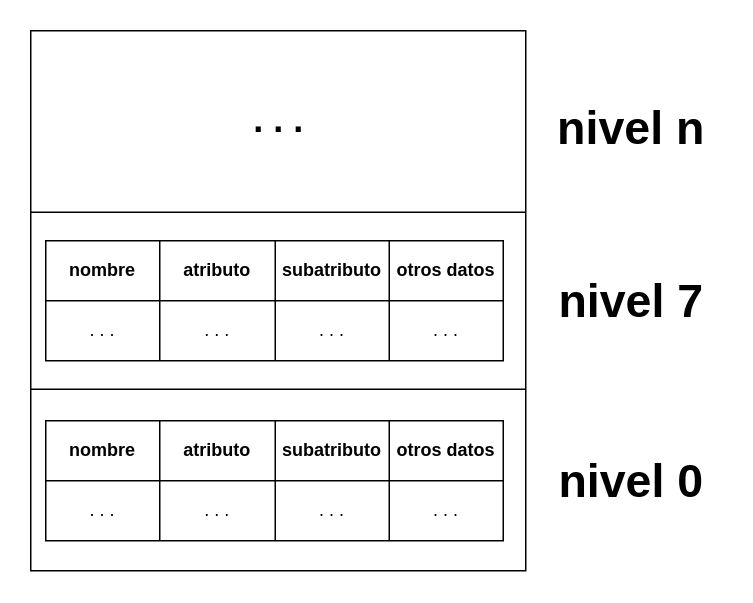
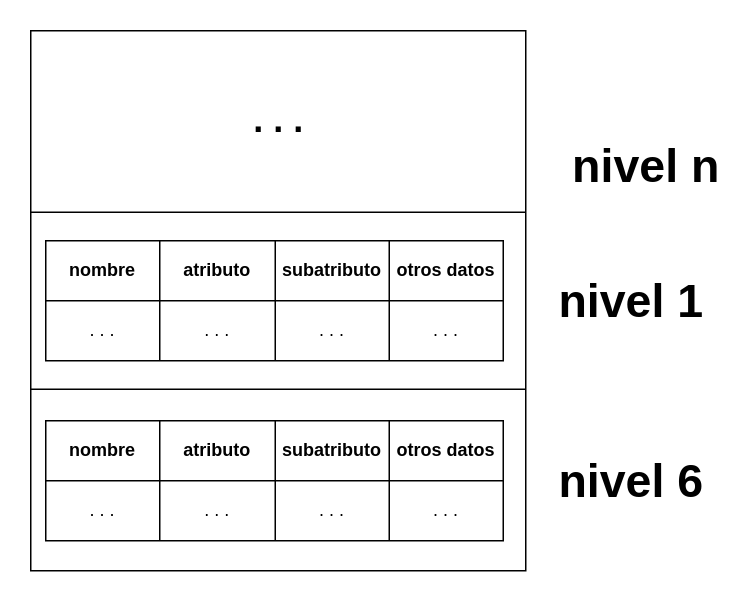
  <mxCell id="0" />
  <mxCell id="1" parent="0" />
  <mxCell id="2" value="" style="shape=table;startSize=0;container=1;collapsible=0;childLayout=tableLayout;movable=0;resizable=0;rotatable=0;deletable=0;editable=0;locked=1;connectable=0;" vertex="1" parent="1"><mxGeometry x="20" y="20" width="330" height="360" as="geometry" /></mxCell>
  <mxCell id="3" value="" style="shape=tableRow;horizontal=0;startSize=0;swimlaneHead=0;swimlaneBody=0;strokeColor=inherit;top=0;left=0;bottom=0;right=0;collapsible=0;dropTarget=0;fillColor=none;points=[[0,0.5],[1,0.5]];portConstraint=eastwest;" vertex="1" parent="2"><mxGeometry width="330" height="121" as="geometry" /></mxCell>
  <mxCell id="4" value="" style="shape=partialRectangle;html=1;whiteSpace=wrap;connectable=0;strokeColor=inherit;overflow=hidden;fillColor=none;top=0;left=0;bottom=0;right=0;pointerEvents=1;movable=0;resizable=0;rotatable=0;deletable=0;editable=0;locked=1;" vertex="1" parent="3"><mxGeometry width="330" height="121" as="geometry"><mxRectangle width="330" height="121" as="alternateBounds" /></mxGeometry></mxCell>
  <mxCell id="5" value="" style="shape=tableRow;horizontal=0;startSize=0;swimlaneHead=0;swimlaneBody=0;strokeColor=inherit;top=0;left=0;bottom=0;right=0;collapsible=0;dropTarget=0;fillColor=none;points=[[0,0.5],[1,0.5]];portConstraint=eastwest;" vertex="1" parent="2"><mxGeometry y="121" width="330" height="118" as="geometry" /></mxCell>
  <mxCell id="6" value="" style="shape=partialRectangle;html=1;whiteSpace=wrap;connectable=0;strokeColor=inherit;overflow=hidden;fillColor=none;top=0;left=0;bottom=0;right=0;pointerEvents=1;" vertex="1" parent="5"><mxGeometry width="330" height="118" as="geometry"><mxRectangle width="330" height="118" as="alternateBounds" /></mxGeometry></mxCell>
  <mxCell id="7" value="" style="shape=tableRow;horizontal=0;startSize=0;swimlaneHead=0;swimlaneBody=0;strokeColor=inherit;top=0;left=0;bottom=0;right=0;collapsible=0;dropTarget=0;fillColor=none;points=[[0,0.5],[1,0.5]];portConstraint=eastwest;" vertex="1" parent="2"><mxGeometry y="239" width="330" height="121" as="geometry" /></mxCell>
  <mxCell id="8" value="" style="shape=partialRectangle;html=1;whiteSpace=wrap;connectable=0;strokeColor=inherit;overflow=hidden;fillColor=none;top=0;left=0;bottom=0;right=0;pointerEvents=1;" vertex="1" parent="7"><mxGeometry width="330" height="121" as="geometry"><mxRectangle width="330" height="121" as="alternateBounds" /></mxGeometry></mxCell>
  <mxCell id="9" value="" style="shape=table;startSize=0;container=1;collapsible=0;childLayout=tableLayout;" vertex="1" parent="1"><mxGeometry x="30" y="280" width="305" height="80" as="geometry" /></mxCell>
  <mxCell id="10" value="" style="shape=tableRow;horizontal=0;startSize=0;swimlaneHead=0;swimlaneBody=0;strokeColor=inherit;top=0;left=0;bottom=0;right=0;collapsible=0;dropTarget=0;fillColor=none;points=[[0,0.5],[1,0.5]];portConstraint=eastwest;" vertex="1" parent="9"><mxGeometry width="305" height="40" as="geometry" /></mxCell>
  <mxCell id="11" value="&lt;b&gt;nombre&lt;/b&gt;" style="shape=partialRectangle;html=1;whiteSpace=wrap;connectable=0;strokeColor=inherit;overflow=hidden;fillColor=none;top=0;left=0;bottom=0;right=0;pointerEvents=1;" vertex="1" parent="10"><mxGeometry width="76" height="40" as="geometry"><mxRectangle width="76" height="40" as="alternateBounds" /></mxGeometry></mxCell>
  <mxCell id="12" value="&lt;b&gt;atributo&lt;/b&gt;" style="shape=partialRectangle;html=1;whiteSpace=wrap;connectable=0;strokeColor=inherit;overflow=hidden;fillColor=none;top=0;left=0;bottom=0;right=0;pointerEvents=1;" vertex="1" parent="10"><mxGeometry x="76" width="77" height="40" as="geometry"><mxRectangle width="77" height="40" as="alternateBounds" /></mxGeometry></mxCell>
  <mxCell id="13" value="&lt;b&gt;subatributo&lt;/b&gt;" style="shape=partialRectangle;html=1;whiteSpace=wrap;connectable=0;strokeColor=inherit;overflow=hidden;fillColor=none;top=0;left=0;bottom=0;right=0;pointerEvents=1;" vertex="1" parent="10"><mxGeometry x="153" width="76" height="40" as="geometry"><mxRectangle width="76" height="40" as="alternateBounds" /></mxGeometry></mxCell>
  <mxCell id="14" value="&lt;b&gt;otros datos&lt;/b&gt;" style="shape=partialRectangle;html=1;whiteSpace=wrap;connectable=0;strokeColor=inherit;overflow=hidden;fillColor=none;top=0;left=0;bottom=0;right=0;pointerEvents=1;" vertex="1" parent="10"><mxGeometry x="229" width="76" height="40" as="geometry"><mxRectangle width="76" height="40" as="alternateBounds" /></mxGeometry></mxCell>
  <mxCell id="15" style="shape=tableRow;horizontal=0;startSize=0;swimlaneHead=0;swimlaneBody=0;strokeColor=inherit;top=0;left=0;bottom=0;right=0;collapsible=0;dropTarget=0;fillColor=none;points=[[0,0.5],[1,0.5]];portConstraint=eastwest;" vertex="1" parent="9"><mxGeometry y="40" width="305" height="40" as="geometry" /></mxCell>
  <mxCell id="16" value=". . ." style="shape=partialRectangle;html=1;whiteSpace=wrap;connectable=0;strokeColor=inherit;overflow=hidden;fillColor=none;top=0;left=0;bottom=0;right=0;pointerEvents=1;" vertex="1" parent="15"><mxGeometry width="76" height="40" as="geometry"><mxRectangle width="76" height="40" as="alternateBounds" /></mxGeometry></mxCell>
  <mxCell id="17" value=". . ." style="shape=partialRectangle;html=1;whiteSpace=wrap;connectable=0;strokeColor=inherit;overflow=hidden;fillColor=none;top=0;left=0;bottom=0;right=0;pointerEvents=1;" vertex="1" parent="15"><mxGeometry x="76" width="77" height="40" as="geometry"><mxRectangle width="77" height="40" as="alternateBounds" /></mxGeometry></mxCell>
  <mxCell id="18" value=". . ." style="shape=partialRectangle;html=1;whiteSpace=wrap;connectable=0;strokeColor=inherit;overflow=hidden;fillColor=none;top=0;left=0;bottom=0;right=0;pointerEvents=1;" vertex="1" parent="15"><mxGeometry x="153" width="76" height="40" as="geometry"><mxRectangle width="76" height="40" as="alternateBounds" /></mxGeometry></mxCell>
  <mxCell id="19" value=". . ." style="shape=partialRectangle;html=1;whiteSpace=wrap;connectable=0;strokeColor=inherit;overflow=hidden;fillColor=none;top=0;left=0;bottom=0;right=0;pointerEvents=1;" vertex="1" parent="15"><mxGeometry x="229" width="76" height="40" as="geometry"><mxRectangle width="76" height="40" as="alternateBounds" /></mxGeometry></mxCell>
  <mxCell id="20" value="" style="shape=table;startSize=0;container=1;collapsible=0;childLayout=tableLayout;" vertex="1" parent="1"><mxGeometry x="30" y="160" width="305" height="80" as="geometry" /></mxCell>
  <mxCell id="21" value="" style="shape=tableRow;horizontal=0;startSize=0;swimlaneHead=0;swimlaneBody=0;strokeColor=inherit;top=0;left=0;bottom=0;right=0;collapsible=0;dropTarget=0;fillColor=none;points=[[0,0.5],[1,0.5]];portConstraint=eastwest;" vertex="1" parent="20"><mxGeometry width="305" height="40" as="geometry" /></mxCell>
  <mxCell id="22" value="&lt;b&gt;nombre&lt;/b&gt;" style="shape=partialRectangle;html=1;whiteSpace=wrap;connectable=0;strokeColor=inherit;overflow=hidden;fillColor=none;top=0;left=0;bottom=0;right=0;pointerEvents=1;" vertex="1" parent="21"><mxGeometry width="76" height="40" as="geometry"><mxRectangle width="76" height="40" as="alternateBounds" /></mxGeometry></mxCell>
  <mxCell id="23" value="&lt;b&gt;atributo&lt;/b&gt;" style="shape=partialRectangle;html=1;whiteSpace=wrap;connectable=0;strokeColor=inherit;overflow=hidden;fillColor=none;top=0;left=0;bottom=0;right=0;pointerEvents=1;" vertex="1" parent="21"><mxGeometry x="76" width="77" height="40" as="geometry"><mxRectangle width="77" height="40" as="alternateBounds" /></mxGeometry></mxCell>
  <mxCell id="24" value="&lt;b&gt;subatributo&lt;/b&gt;" style="shape=partialRectangle;html=1;whiteSpace=wrap;connectable=0;strokeColor=inherit;overflow=hidden;fillColor=none;top=0;left=0;bottom=0;right=0;pointerEvents=1;" vertex="1" parent="21"><mxGeometry x="153" width="76" height="40" as="geometry"><mxRectangle width="76" height="40" as="alternateBounds" /></mxGeometry></mxCell>
  <mxCell id="25" value="&lt;b&gt;otros datos&lt;/b&gt;" style="shape=partialRectangle;html=1;whiteSpace=wrap;connectable=0;strokeColor=inherit;overflow=hidden;fillColor=none;top=0;left=0;bottom=0;right=0;pointerEvents=1;" vertex="1" parent="21"><mxGeometry x="229" width="76" height="40" as="geometry"><mxRectangle width="76" height="40" as="alternateBounds" /></mxGeometry></mxCell>
  <mxCell id="26" style="shape=tableRow;horizontal=0;startSize=0;swimlaneHead=0;swimlaneBody=0;strokeColor=inherit;top=0;left=0;bottom=0;right=0;collapsible=0;dropTarget=0;fillColor=none;points=[[0,0.5],[1,0.5]];portConstraint=eastwest;" vertex="1" parent="20"><mxGeometry y="40" width="305" height="40" as="geometry" /></mxCell>
  <mxCell id="27" value=". . ." style="shape=partialRectangle;html=1;whiteSpace=wrap;connectable=0;strokeColor=inherit;overflow=hidden;fillColor=none;top=0;left=0;bottom=0;right=0;pointerEvents=1;" vertex="1" parent="26"><mxGeometry width="76" height="40" as="geometry"><mxRectangle width="76" height="40" as="alternateBounds" /></mxGeometry></mxCell>
  <mxCell id="28" value=". . ." style="shape=partialRectangle;html=1;whiteSpace=wrap;connectable=0;strokeColor=inherit;overflow=hidden;fillColor=none;top=0;left=0;bottom=0;right=0;pointerEvents=1;" vertex="1" parent="26"><mxGeometry x="76" width="77" height="40" as="geometry"><mxRectangle width="77" height="40" as="alternateBounds" /></mxGeometry></mxCell>
  <mxCell id="29" value=". . ." style="shape=partialRectangle;html=1;whiteSpace=wrap;connectable=0;strokeColor=inherit;overflow=hidden;fillColor=none;top=0;left=0;bottom=0;right=0;pointerEvents=1;" vertex="1" parent="26"><mxGeometry x="153" width="76" height="40" as="geometry"><mxRectangle width="76" height="40" as="alternateBounds" /></mxGeometry></mxCell>
  <mxCell id="30" value=". . ." style="shape=partialRectangle;html=1;whiteSpace=wrap;connectable=0;strokeColor=inherit;overflow=hidden;fillColor=none;top=0;left=0;bottom=0;right=0;pointerEvents=1;" vertex="1" parent="26"><mxGeometry x="229" width="76" height="40" as="geometry"><mxRectangle width="76" height="40" as="alternateBounds" /></mxGeometry></mxCell>
  <mxCell id="31" value="&lt;font style=&quot;font-size: 24px;&quot;&gt;&lt;b&gt;. . .&lt;/b&gt;&lt;/font&gt;" style="text;html=1;align=center;verticalAlign=middle;resizable=0;points=[];autosize=1;strokeColor=none;fillColor=none;" vertex="1" parent="1"><mxGeometry x="155" y="60" width="60" height="40" as="geometry" /></mxCell>
- <mxCell id="32" value="&lt;font style=&quot;font-size: 31px;&quot;&gt;&lt;b&gt;nivel 0&lt;/b&gt;&lt;/font&gt;" style="text;html=1;align=center;verticalAlign=middle;resizable=0;points=[];autosize=1;strokeColor=none;fillColor=none;" vertex="1" parent="1"><mxGeometry x="360" y="295" width="120" height="50" as="geometry" /></mxCell>
- <mxCell id="33" value="&lt;font style=&quot;font-size: 31px;&quot;&gt;&lt;b&gt;nivel 7&lt;/b&gt;&lt;/font&gt;" style="text;html=1;align=center;verticalAlign=middle;resizable=0;points=[];autosize=1;strokeColor=none;fillColor=none;" vertex="1" parent="1"><mxGeometry x="360" y="175" width="120" height="50" as="geometry" /></mxCell>
- <mxCell id="34" value="&lt;font style=&quot;font-size: 31px;&quot;&gt;&lt;b&gt;nivel n&lt;/b&gt;&lt;/font&gt;" style="text;html=1;align=center;verticalAlign=middle;resizable=0;points=[];autosize=1;strokeColor=none;fillColor=none;" vertex="1" parent="1"><mxGeometry x="360" y="60" width="120" height="50" as="geometry" /></mxCell>
+ <mxCell id="32" value="&lt;font style=&quot;font-size: 31px;&quot;&gt;&lt;b&gt;nivel 6&lt;/b&gt;&lt;/font&gt;" style="text;html=1;align=center;verticalAlign=middle;resizable=0;points=[];autosize=1;strokeColor=none;fillColor=none;" vertex="1" parent="1"><mxGeometry x="360" y="295" width="120" height="50" as="geometry" /></mxCell>
+ <mxCell id="33" value="&lt;font style=&quot;font-size: 31px;&quot;&gt;&lt;b&gt;nivel 1&lt;/b&gt;&lt;/font&gt;" style="text;html=1;align=center;verticalAlign=middle;resizable=0;points=[];autosize=1;strokeColor=none;fillColor=none;" vertex="1" parent="1"><mxGeometry x="360" y="175" width="120" height="50" as="geometry" /></mxCell>
+ <mxCell id="34" value="&lt;font style=&quot;font-size: 31px;&quot;&gt;&lt;b&gt;nivel n&lt;/b&gt;&lt;/font&gt;" style="text;html=1;align=center;verticalAlign=middle;resizable=0;points=[];autosize=1;strokeColor=none;fillColor=none;" vertex="1" parent="1"><mxGeometry x="370" y="85" width="120" height="50" as="geometry" /></mxCell>
